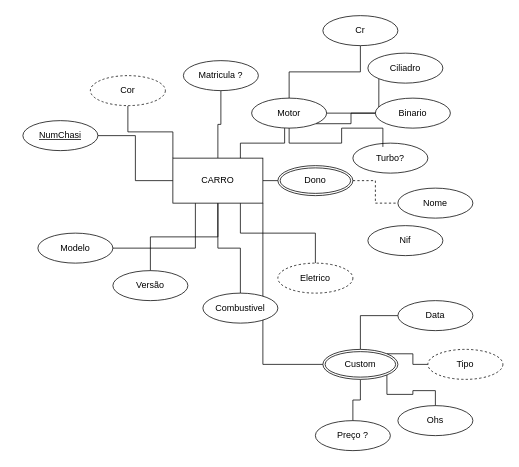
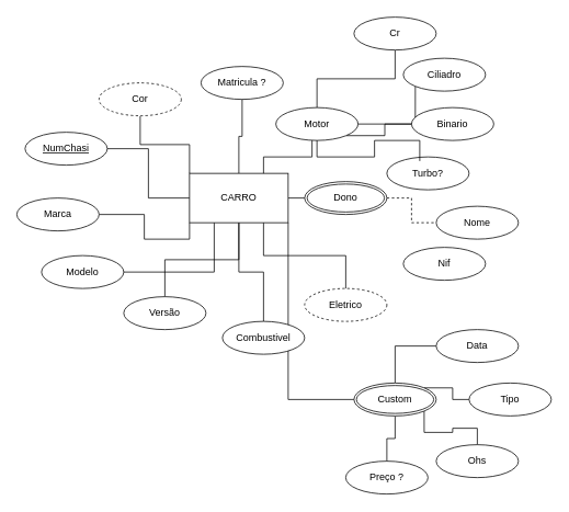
  <mxCell id="0" />
  <mxCell id="1" parent="0" />
  <mxCell id="2" style="edgeStyle=orthogonalEdgeStyle;rounded=0;orthogonalLoop=1;jettySize=auto;html=1;exitX=0.5;exitY=1;exitDx=0;exitDy=0;endArrow=none;endFill=0;entryX=0.5;entryY=0;entryDx=0;entryDy=0;" edge="1" parent="1" source="12" target="19"><mxGeometry relative="1" as="geometry"><mxPoint x="300" y="340" as="targetPoint" /></mxGeometry></mxCell>
  <mxCell id="3" style="edgeStyle=orthogonalEdgeStyle;rounded=0;orthogonalLoop=1;jettySize=auto;html=1;exitX=0.75;exitY=1;exitDx=0;exitDy=0;entryX=0.5;entryY=0;entryDx=0;entryDy=0;endArrow=none;endFill=0;" edge="1" parent="1" source="12" target="20"><mxGeometry relative="1" as="geometry" /></mxCell>
  <mxCell id="4" style="edgeStyle=orthogonalEdgeStyle;rounded=0;orthogonalLoop=1;jettySize=auto;html=1;exitX=0.25;exitY=1;exitDx=0;exitDy=0;entryX=1;entryY=0.5;entryDx=0;entryDy=0;endArrow=none;endFill=0;" edge="1" parent="1" source="12" target="17"><mxGeometry relative="1" as="geometry" /></mxCell>
+ <mxCell id="5" style="edgeStyle=orthogonalEdgeStyle;rounded=0;orthogonalLoop=1;jettySize=auto;html=1;exitX=0;exitY=1;exitDx=0;exitDy=0;entryX=1;entryY=0.5;entryDx=0;entryDy=0;endArrow=none;endFill=0;" edge="1" parent="1" source="12" target="16"><mxGeometry relative="1" as="geometry" /></mxCell>
  <mxCell id="6" style="edgeStyle=orthogonalEdgeStyle;rounded=0;orthogonalLoop=1;jettySize=auto;html=1;exitX=0;exitY=0.5;exitDx=0;exitDy=0;entryX=1;entryY=0.5;entryDx=0;entryDy=0;endArrow=none;endFill=0;" edge="1" parent="1" source="12" target="15"><mxGeometry relative="1" as="geometry" /></mxCell>
  <mxCell id="7" style="edgeStyle=orthogonalEdgeStyle;rounded=0;orthogonalLoop=1;jettySize=auto;html=1;exitX=0;exitY=0;exitDx=0;exitDy=0;entryX=0.5;entryY=1;entryDx=0;entryDy=0;endArrow=none;endFill=0;" edge="1" parent="1" source="12" target="14"><mxGeometry relative="1" as="geometry" /></mxCell>
  <mxCell id="8" style="edgeStyle=orthogonalEdgeStyle;rounded=0;orthogonalLoop=1;jettySize=auto;html=1;exitX=0.5;exitY=0;exitDx=0;exitDy=0;entryX=0.5;entryY=1;entryDx=0;entryDy=0;endArrow=none;endFill=0;" edge="1" parent="1" source="12" target="13"><mxGeometry relative="1" as="geometry" /></mxCell>
  <mxCell id="9" style="edgeStyle=orthogonalEdgeStyle;rounded=0;orthogonalLoop=1;jettySize=auto;html=1;exitX=1;exitY=0.5;exitDx=0;exitDy=0;entryX=0;entryY=0.5;entryDx=0;entryDy=0;endArrow=none;endFill=0;" edge="1" parent="1" source="12" target="30"><mxGeometry relative="1" as="geometry" /></mxCell>
  <mxCell id="10" style="edgeStyle=orthogonalEdgeStyle;rounded=0;orthogonalLoop=1;jettySize=auto;html=1;exitX=0.5;exitY=1;exitDx=0;exitDy=0;entryX=0.5;entryY=0;entryDx=0;entryDy=0;endArrow=none;endFill=0;" edge="1" parent="1" source="12" target="18"><mxGeometry relative="1" as="geometry" /></mxCell>
  <mxCell id="11" style="edgeStyle=orthogonalEdgeStyle;rounded=0;orthogonalLoop=1;jettySize=auto;html=1;exitX=1;exitY=1;exitDx=0;exitDy=0;entryX=0;entryY=0.5;entryDx=0;entryDy=0;endArrow=none;endFill=0;" edge="1" parent="1" source="12" target="37"><mxGeometry relative="1" as="geometry" /></mxCell>
  <mxCell id="12" value="CARRO" style="rounded=0;whiteSpace=wrap;html=1;" parent="1" vertex="1"><mxGeometry x="230" y="210" width="120" height="60" as="geometry" /></mxCell>
  <mxCell id="13" value="Matricula ?" style="ellipse;whiteSpace=wrap;html=1;align=center;" vertex="1" parent="1"><mxGeometry x="244" y="80" width="100" height="40" as="geometry" /></mxCell>
  <mxCell id="14" value="Cor" style="ellipse;whiteSpace=wrap;html=1;align=center;dashed=1;" vertex="1" parent="1"><mxGeometry x="120" y="100" width="100" height="40" as="geometry" /></mxCell>
  <mxCell id="15" value="NumChasi" style="ellipse;whiteSpace=wrap;html=1;align=center;fontStyle=4;" vertex="1" parent="1"><mxGeometry x="30" y="160" width="100" height="40" as="geometry" /></mxCell>
+ <mxCell id="16" value="Marca" style="ellipse;whiteSpace=wrap;html=1;align=center;" vertex="1" parent="1"><mxGeometry x="20" y="240" width="100" height="40" as="geometry" /></mxCell>
  <mxCell id="17" value="Modelo" style="ellipse;whiteSpace=wrap;html=1;align=center;" vertex="1" parent="1"><mxGeometry x="50" y="310" width="100" height="40" as="geometry" /></mxCell>
  <mxCell id="18" value="Versão" style="ellipse;whiteSpace=wrap;html=1;align=center;" vertex="1" parent="1"><mxGeometry x="150" y="360" width="100" height="40" as="geometry" /></mxCell>
  <mxCell id="19" value="Combustivel" style="ellipse;whiteSpace=wrap;html=1;align=center;" vertex="1" parent="1"><mxGeometry x="270" y="390" width="100" height="40" as="geometry" /></mxCell>
  <mxCell id="20" value="Eletrico" style="ellipse;whiteSpace=wrap;html=1;align=center;dashed=1;" vertex="1" parent="1"><mxGeometry x="370" y="350" width="100" height="40" as="geometry" /></mxCell>
  <mxCell id="21" style="edgeStyle=orthogonalEdgeStyle;rounded=0;orthogonalLoop=1;jettySize=auto;html=1;exitX=0.5;exitY=0;exitDx=0;exitDy=0;entryX=0.5;entryY=1;entryDx=0;entryDy=0;endArrow=none;endFill=0;" edge="1" parent="1" source="24" target="25"><mxGeometry relative="1" as="geometry" /></mxCell>
  <mxCell id="22" style="edgeStyle=orthogonalEdgeStyle;rounded=0;orthogonalLoop=1;jettySize=auto;html=1;exitX=1;exitY=0.5;exitDx=0;exitDy=0;entryX=0;entryY=1;entryDx=0;entryDy=0;endArrow=none;endFill=0;" edge="1" parent="1" source="24" target="26"><mxGeometry relative="1" as="geometry" /></mxCell>
  <mxCell id="23" style="edgeStyle=orthogonalEdgeStyle;rounded=0;orthogonalLoop=1;jettySize=auto;html=1;exitX=1;exitY=1;exitDx=0;exitDy=0;entryX=0;entryY=0.5;entryDx=0;entryDy=0;endArrow=none;endFill=0;" edge="1" parent="1" source="24" target="27"><mxGeometry relative="1" as="geometry" /></mxCell>
  <mxCell id="24" value="Motor" style="ellipse;whiteSpace=wrap;html=1;align=center;" vertex="1" parent="1"><mxGeometry x="335" y="130" width="100" height="40" as="geometry" /></mxCell>
  <mxCell id="25" value="Cr" style="ellipse;whiteSpace=wrap;html=1;align=center;" vertex="1" parent="1"><mxGeometry x="430" y="20" width="100" height="40" as="geometry" /></mxCell>
  <mxCell id="26" value="Ciliadro" style="ellipse;whiteSpace=wrap;html=1;align=center;" vertex="1" parent="1"><mxGeometry x="490" y="70" width="100" height="40" as="geometry" /></mxCell>
  <mxCell id="27" value="Binario" style="ellipse;whiteSpace=wrap;html=1;align=center;" vertex="1" parent="1"><mxGeometry x="500" y="130" width="100" height="40" as="geometry" /></mxCell>
  <mxCell id="28" value="Turbo?" style="ellipse;whiteSpace=wrap;html=1;align=center;" vertex="1" parent="1"><mxGeometry x="470" y="190" width="100" height="40" as="geometry" /></mxCell>
  <mxCell id="29" style="edgeStyle=orthogonalEdgeStyle;rounded=0;orthogonalLoop=1;jettySize=auto;html=1;exitX=1;exitY=0.5;exitDx=0;exitDy=0;entryX=0;entryY=0.5;entryDx=0;entryDy=0;endArrow=none;endFill=0;dashed=1;" edge="1" parent="1" source="30" target="31"><mxGeometry relative="1" as="geometry" /></mxCell>
  <mxCell id="30" value="Dono" style="ellipse;shape=doubleEllipse;margin=3;whiteSpace=wrap;html=1;align=center;" vertex="1" parent="1"><mxGeometry x="370" y="220" width="100" height="40" as="geometry" /></mxCell>
  <mxCell id="31" value="Nome" style="ellipse;whiteSpace=wrap;html=1;align=center;" vertex="1" parent="1"><mxGeometry x="530" y="250" width="100" height="40" as="geometry" /></mxCell>
  <mxCell id="32" value="Nif" style="ellipse;whiteSpace=wrap;html=1;align=center;" vertex="1" parent="1"><mxGeometry x="490" y="300" width="100" height="40" as="geometry" /></mxCell>
  <mxCell id="33" style="edgeStyle=orthogonalEdgeStyle;rounded=0;orthogonalLoop=1;jettySize=auto;html=1;exitX=0.5;exitY=0;exitDx=0;exitDy=0;entryX=0;entryY=0.5;entryDx=0;entryDy=0;endArrow=none;endFill=0;" edge="1" parent="1" source="37" target="38"><mxGeometry relative="1" as="geometry" /></mxCell>
  <mxCell id="34" style="edgeStyle=orthogonalEdgeStyle;rounded=0;orthogonalLoop=1;jettySize=auto;html=1;exitX=1;exitY=0;exitDx=0;exitDy=0;entryX=0;entryY=0.5;entryDx=0;entryDy=0;endArrow=none;endFill=0;" edge="1" parent="1" source="37" target="39"><mxGeometry relative="1" as="geometry" /></mxCell>
  <mxCell id="35" style="edgeStyle=orthogonalEdgeStyle;rounded=0;orthogonalLoop=1;jettySize=auto;html=1;exitX=1;exitY=1;exitDx=0;exitDy=0;endArrow=none;endFill=0;" edge="1" parent="1" source="37" target="40"><mxGeometry relative="1" as="geometry" /></mxCell>
  <mxCell id="36" style="edgeStyle=orthogonalEdgeStyle;rounded=0;orthogonalLoop=1;jettySize=auto;html=1;exitX=0.5;exitY=1;exitDx=0;exitDy=0;endArrow=none;endFill=0;" edge="1" parent="1" source="37" target="41"><mxGeometry relative="1" as="geometry" /></mxCell>
  <mxCell id="37" value="Custom" style="ellipse;shape=doubleEllipse;margin=3;whiteSpace=wrap;html=1;align=center;" vertex="1" parent="1"><mxGeometry x="430" y="465" width="100" height="40" as="geometry" /></mxCell>
  <mxCell id="38" value="Data" style="ellipse;whiteSpace=wrap;html=1;align=center;" vertex="1" parent="1"><mxGeometry x="530" y="400" width="100" height="40" as="geometry" /></mxCell>
- <mxCell id="39" value="Tipo" style="ellipse;whiteSpace=wrap;html=1;align=center;dashed=1;" vertex="1" parent="1"><mxGeometry x="570" y="465" width="100" height="40" as="geometry" /></mxCell>
+ <mxCell id="39" value="Tipo" style="ellipse;whiteSpace=wrap;html=1;align=center;" vertex="1" parent="1"><mxGeometry x="570" y="465" width="100" height="40" as="geometry" /></mxCell>
  <mxCell id="40" value="Ohs" style="ellipse;whiteSpace=wrap;html=1;align=center;" vertex="1" parent="1"><mxGeometry x="530" y="540" width="100" height="40" as="geometry" /></mxCell>
  <mxCell id="41" value="Preço ?" style="ellipse;whiteSpace=wrap;html=1;align=center;" vertex="1" parent="1"><mxGeometry x="420" y="560" width="100" height="40" as="geometry" /></mxCell>
  <mxCell id="42" style="edgeStyle=orthogonalEdgeStyle;rounded=0;orthogonalLoop=1;jettySize=auto;html=1;exitX=0.75;exitY=0;exitDx=0;exitDy=0;entryX=0.44;entryY=1;entryDx=0;entryDy=0;entryPerimeter=0;endArrow=none;endFill=0;" edge="1" parent="1" source="12" target="24"><mxGeometry relative="1" as="geometry" /></mxCell>
  <mxCell id="43" style="edgeStyle=orthogonalEdgeStyle;rounded=0;orthogonalLoop=1;jettySize=auto;html=1;exitX=0.5;exitY=1;exitDx=0;exitDy=0;entryX=0.4;entryY=0.125;entryDx=0;entryDy=0;entryPerimeter=0;endArrow=none;endFill=0;" edge="1" parent="1" source="24" target="28"><mxGeometry relative="1" as="geometry" /></mxCell>
